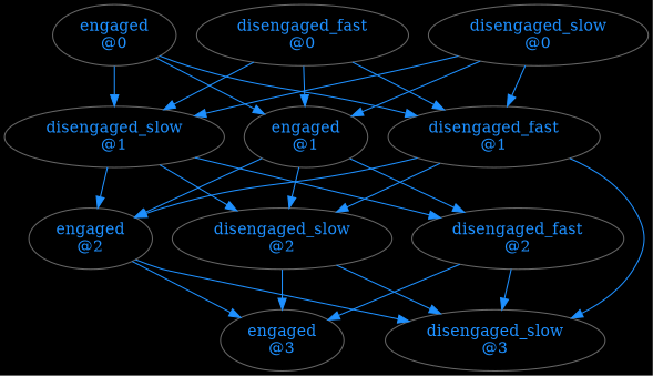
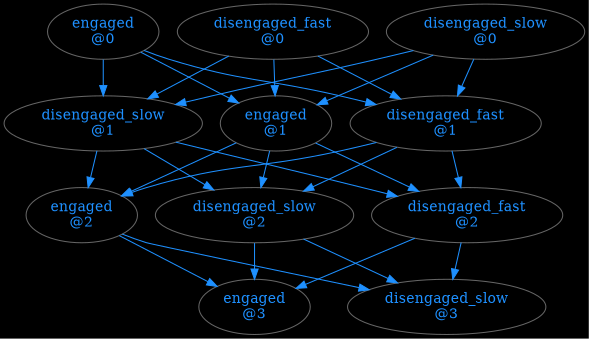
  strict digraph {
    bgcolor=black
    node [color="#666666" fillcolor=black fontcolor="#1e90ff" style=filled]
    edge [color="#1e90ff" fontcolor="#222222"]
    "engaged\n@0"
    "engaged\n@1"
    "disengaged_slow\n@1"
    "disengaged_fast\n@1"
    "engaged\n@2"
    "disengaged_slow\n@2"
    "disengaged_fast\n@2"
    "engaged\n@3"
    "disengaged_slow\n@3"
    "disengaged_fast\n@0"
    "disengaged_slow\n@0"
    "engaged\n@0" -> "engaged\n@1"
    "engaged\n@0" -> "disengaged_slow\n@1"
    "engaged\n@0" -> "disengaged_fast\n@1"
    "engaged\n@1" -> "engaged\n@2"
    "engaged\n@1" -> "disengaged_slow\n@2"
    "engaged\n@1" -> "disengaged_fast\n@2"
    "disengaged_slow\n@1" -> "engaged\n@2"
    "disengaged_slow\n@1" -> "disengaged_slow\n@2"
    "disengaged_slow\n@1" -> "disengaged_fast\n@2"
    "disengaged_fast\n@1" -> "engaged\n@2"
    "disengaged_fast\n@1" -> "disengaged_slow\n@2"
-   "disengaged_fast\n@1" -> "disengaged_slow\n@3"
+   "disengaged_fast\n@1" -> "disengaged_fast\n@2"
    "engaged\n@2" -> "engaged\n@3"
    "engaged\n@2" -> "disengaged_slow\n@3"
    "disengaged_slow\n@2" -> "engaged\n@3"
    "disengaged_slow\n@2" -> "disengaged_slow\n@3"
    "disengaged_fast\n@2" -> "engaged\n@3"
    "disengaged_fast\n@2" -> "disengaged_slow\n@3"
    "disengaged_fast\n@0" -> "engaged\n@1"
    "disengaged_fast\n@0" -> "disengaged_slow\n@1"
    "disengaged_fast\n@0" -> "disengaged_fast\n@1"
    "disengaged_slow\n@0" -> "engaged\n@1"
    "disengaged_slow\n@0" -> "disengaged_slow\n@1"
    "disengaged_slow\n@0" -> "disengaged_fast\n@1"
  }
